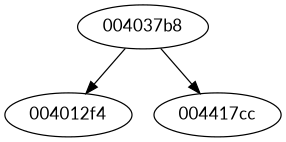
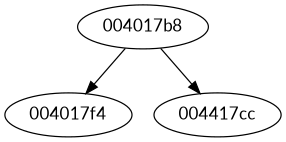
  digraph {
    fontname=Lato
    node [fontname=Lato]
    edge [fontname=Lato]
-   "004017b8" [label="004037b8"]
-   "004017f4" [label="004012f4"]
+   "004017b8"
+   "004017f4"
    n3 [label="004417cc"]
    "004017b8" -> "004017f4"
    "004017b8" -> n3
  }
